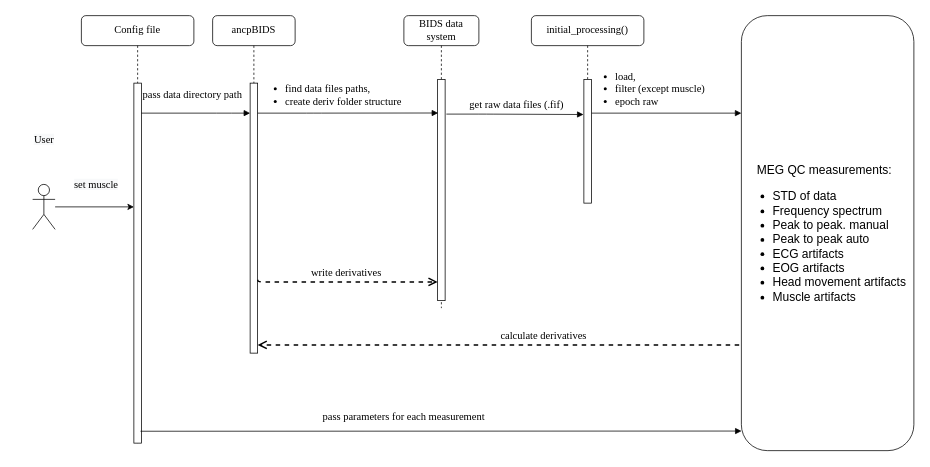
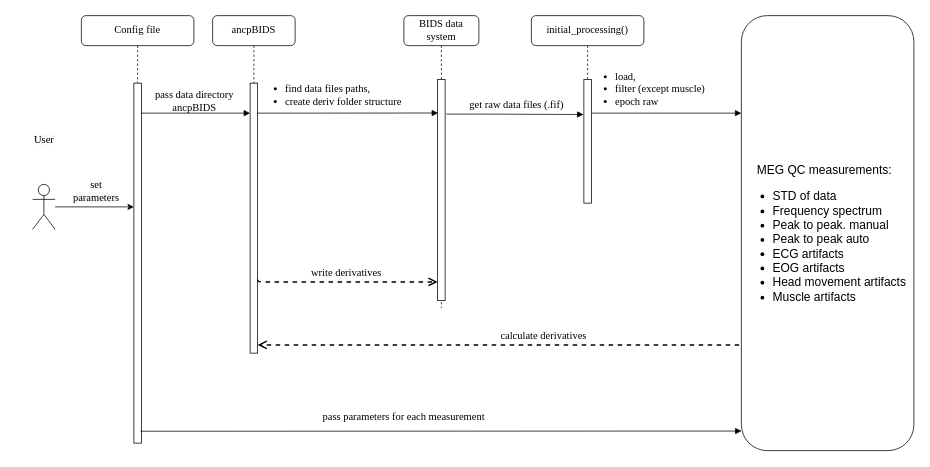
  <mxCell id="0" />
  <mxCell id="1" parent="0" />
  <mxCell id="2" value="ancpBIDS" style="shape=umlLifeline;perimeter=lifelinePerimeter;whiteSpace=wrap;html=1;container=1;collapsible=0;recursiveResize=0;outlineConnect=0;rounded=1;shadow=0;comic=0;labelBackgroundColor=none;strokeWidth=1;fontFamily=Verdana;fontSize=14;align=center;" parent="1" vertex="1"><mxGeometry x="283" y="20" width="110" height="450" as="geometry" /></mxCell>
  <mxCell id="3" value="" style="html=1;points=[];perimeter=orthogonalPerimeter;rounded=0;shadow=0;comic=0;labelBackgroundColor=none;strokeWidth=1;fontFamily=Verdana;fontSize=14;align=center;" parent="2" vertex="1"><mxGeometry x="50" y="90" width="10" height="360" as="geometry" /></mxCell>
  <mxCell id="4" value="BIDS data system" style="shape=umlLifeline;perimeter=lifelinePerimeter;whiteSpace=wrap;html=1;container=1;collapsible=0;recursiveResize=0;outlineConnect=0;rounded=1;shadow=0;comic=0;labelBackgroundColor=none;strokeWidth=1;fontFamily=Verdana;fontSize=14;align=center;" parent="1" vertex="1"><mxGeometry x="538" y="20" width="100" height="390" as="geometry" /></mxCell>
  <mxCell id="5" value="" style="html=1;points=[];perimeter=orthogonalPerimeter;rounded=0;shadow=0;comic=0;labelBackgroundColor=none;strokeWidth=1;fontFamily=Verdana;fontSize=14;align=center;" parent="4" vertex="1"><mxGeometry x="45" y="85" width="10" height="295" as="geometry" /></mxCell>
  <mxCell id="6" value="Config file" style="shape=umlLifeline;perimeter=lifelinePerimeter;whiteSpace=wrap;html=1;container=1;collapsible=0;recursiveResize=0;outlineConnect=0;rounded=1;shadow=0;comic=0;labelBackgroundColor=none;strokeWidth=1;fontFamily=Verdana;fontSize=14;align=center;" parent="1" vertex="1"><mxGeometry x="108" y="20" width="150" height="570" as="geometry" /></mxCell>
  <mxCell id="7" value="" style="html=1;points=[];perimeter=orthogonalPerimeter;rounded=0;shadow=0;comic=0;labelBackgroundColor=none;strokeWidth=1;fontFamily=Verdana;fontSize=14;align=center;" parent="6" vertex="1"><mxGeometry x="70" y="90" width="10" height="480" as="geometry" /></mxCell>
- <mxCell id="8" value="&lt;div style=&quot;text-align: center; font-size: 14px;&quot;&gt;&lt;span style=&quot;background-color: initial; font-size: 14px;&quot;&gt;&lt;font face=&quot;Verdana&quot; style=&quot;font-size: 14px;&quot;&gt;pass data directory path&lt;/font&gt;&lt;/span&gt;&lt;/div&gt;" style="text;whiteSpace=wrap;html=1;fontSize=14;" parent="6" vertex="1"><mxGeometry x="80" y="90" width="140" height="50" as="geometry" /></mxCell>
- <mxCell id="9" value="&lt;span style=&quot;color: rgb(0, 0, 0); font-family: Verdana; font-size: 14px; font-style: normal; font-variant-ligatures: normal; font-variant-caps: normal; font-weight: 400; letter-spacing: normal; orphans: 2; text-indent: 0px; text-transform: none; widows: 2; word-spacing: 0px; -webkit-text-stroke-width: 0px; background-color: rgb(248, 249, 250); text-decoration-thickness: initial; text-decoration-style: initial; text-decoration-color: initial; float: none; display: inline !important;&quot;&gt;set muscle&lt;/span&gt;" style="text;whiteSpace=wrap;html=1;align=center;fontSize=14;" parent="6" vertex="1"><mxGeometry x="-20" y="210" width="80" height="40" as="geometry" /></mxCell>
+ <mxCell id="8" value="&lt;div style=&quot;text-align: center; font-size: 14px;&quot;&gt;&lt;span style=&quot;background-color: initial; font-size: 14px;&quot;&gt;&lt;font face=&quot;Verdana&quot; style=&quot;font-size: 14px;&quot;&gt;pass data directory ancpBIDS&lt;/font&gt;&lt;/span&gt;&lt;/div&gt;" style="text;whiteSpace=wrap;html=1;fontSize=14;" parent="6" vertex="1"><mxGeometry x="80" y="90" width="140" height="50" as="geometry" /></mxCell>
+ <mxCell id="9" value="&lt;span style=&quot;color: rgb(0, 0, 0); font-family: Verdana; font-size: 14px; font-style: normal; font-variant-ligatures: normal; font-variant-caps: normal; font-weight: 400; letter-spacing: normal; orphans: 2; text-indent: 0px; text-transform: none; widows: 2; word-spacing: 0px; -webkit-text-stroke-width: 0px; background-color: rgb(248, 249, 250); text-decoration-thickness: initial; text-decoration-style: initial; text-decoration-color: initial; float: none; display: inline !important;&quot;&gt;set parameters&lt;/span&gt;" style="text;whiteSpace=wrap;html=1;align=center;fontSize=14;" parent="6" vertex="1"><mxGeometry x="-20" y="210" width="80" height="40" as="geometry" /></mxCell>
  <mxCell id="10" value="calculate derivatives" style="html=1;verticalAlign=bottom;endArrow=open;dashed=1;endSize=8;labelBackgroundColor=none;fontFamily=Verdana;fontSize=14;edgeStyle=elbowEdgeStyle;elbow=vertical;exitX=0.012;exitY=0.954;exitDx=0;exitDy=0;exitPerimeter=0;rounded=0;strokeWidth=2;" parent="1" source="15" target="3" edge="1"><mxGeometry relative="1" as="geometry"><mxPoint x="348" y="440" as="targetPoint" /><Array as="points"><mxPoint x="448" y="459" /></Array><mxPoint x="1053" y="490" as="sourcePoint" /></mxGeometry></mxCell>
  <mxCell id="11" value="" style="html=1;verticalAlign=bottom;endArrow=block;labelBackgroundColor=none;fontFamily=Verdana;fontSize=14;edgeStyle=elbowEdgeStyle;elbow=vertical;" parent="1" source="7" edge="1"><mxGeometry relative="1" as="geometry"><mxPoint x="398" y="130" as="sourcePoint" /><mxPoint x="333" y="150" as="targetPoint" /><Array as="points"><mxPoint x="298" y="150" /></Array></mxGeometry></mxCell>
  <mxCell id="12" value="&lt;ul style=&quot;font-size: 14px;&quot;&gt;&lt;li style=&quot;font-size: 14px;&quot;&gt;&lt;span style=&quot;background-color: initial; font-size: 14px;&quot;&gt;find data files paths,&lt;/span&gt;&lt;/li&gt;&lt;li style=&quot;font-size: 14px;&quot;&gt;&lt;span style=&quot;background-color: initial; font-size: 14px;&quot;&gt;create deriv folder structure&lt;/span&gt;&lt;/li&gt;&lt;/ul&gt;" style="html=1;verticalAlign=bottom;endArrow=block;labelBackgroundColor=none;fontFamily=Verdana;fontSize=14;edgeStyle=elbowEdgeStyle;elbow=horizontal;align=left;entryX=0.069;entryY=0.152;entryDx=0;entryDy=0;entryPerimeter=0;" parent="1" source="3" target="5" edge="1"><mxGeometry x="-1" y="-11" relative="1" as="geometry"><mxPoint x="548" y="140" as="sourcePoint" /><mxPoint x="578" y="150" as="targetPoint" /><Array as="points"><mxPoint x="418" y="150" /></Array><mxPoint x="-5" y="-1" as="offset" /></mxGeometry></mxCell>
  <mxCell id="13" value="" style="shape=umlActor;verticalLabelPosition=bottom;verticalAlign=top;html=1;outlineConnect=0;fontSize=14;" parent="1" vertex="1"><mxGeometry x="43" y="245" width="30" height="60" as="geometry" /></mxCell>
  <mxCell id="14" value="" style="endArrow=classic;html=1;rounded=0;fontSize=14;" parent="1" source="13" edge="1"><mxGeometry width="50" height="50" relative="1" as="geometry"><mxPoint x="638" y="320" as="sourcePoint" /><mxPoint x="178" y="275" as="targetPoint" /></mxGeometry></mxCell>
  <mxCell id="15" value="&lt;p style=&quot;line-height: 1.2; font-size: 16px;&quot;&gt;&lt;/p&gt;&lt;div style=&quot;text-align: center; font-size: 16px;&quot;&gt;&lt;span style=&quot;background-color: initial; font-size: 16px;&quot;&gt;&lt;font style=&quot;font-size: 16px;&quot;&gt;MEG QC measurements:&lt;/font&gt;&lt;/span&gt;&lt;/div&gt;&lt;ul style=&quot;font-size: 16px;&quot;&gt;&lt;li style=&quot;font-size: 16px;&quot;&gt;STD of data&lt;/li&gt;&lt;li style=&quot;font-size: 16px;&quot;&gt;&lt;font style=&quot;font-size: 16px;&quot;&gt;Frequency spectrum&lt;/font&gt;&lt;/li&gt;&lt;li style=&quot;font-size: 16px;&quot;&gt;&lt;font style=&quot;font-size: 16px;&quot;&gt;Peak to peak. manual&lt;/font&gt;&lt;/li&gt;&lt;li style=&quot;font-size: 16px;&quot;&gt;&lt;font style=&quot;font-size: 16px;&quot;&gt;Peak to peak auto&lt;/font&gt;&lt;/li&gt;&lt;li style=&quot;font-size: 16px;&quot;&gt;&lt;font style=&quot;font-size: 16px;&quot;&gt;ECG artifacts&lt;/font&gt;&lt;/li&gt;&lt;li style=&quot;font-size: 16px;&quot;&gt;&lt;font style=&quot;font-size: 16px;&quot;&gt;EOG artifacts&lt;/font&gt;&lt;/li&gt;&lt;li style=&quot;font-size: 16px;&quot;&gt;&lt;font style=&quot;font-size: 16px;&quot;&gt;Head movement artifacts&lt;/font&gt;&lt;/li&gt;&lt;li style=&quot;font-size: 16px;&quot;&gt;&lt;font style=&quot;font-size: 16px;&quot;&gt;Muscle artifacts&lt;/font&gt;&lt;/li&gt;&lt;/ul&gt;&lt;p style=&quot;font-size: 16px;&quot;&gt;&lt;/p&gt;" style="rounded=1;whiteSpace=wrap;html=1;align=left;horizontal=1;verticalAlign=middle;fontSize=16;" parent="1" vertex="1"><mxGeometry x="988" y="20" width="230" height="580" as="geometry" /></mxCell>
  <mxCell id="16" value="&lt;span style=&quot;color: rgb(0, 0, 0); font-family: Verdana; font-size: 14px; font-style: normal; font-variant-ligatures: normal; font-variant-caps: normal; font-weight: 400; letter-spacing: normal; orphans: 2; text-indent: 0px; text-transform: none; widows: 2; word-spacing: 0px; -webkit-text-stroke-width: 0px; background-color: rgb(248, 249, 250); text-decoration-thickness: initial; text-decoration-style: initial; text-decoration-color: initial; float: none; display: inline !important;&quot;&gt;User&lt;/span&gt;" style="text;whiteSpace=wrap;html=1;align=center;fontSize=14;" parent="1" vertex="1"><mxGeometry x="20.5" y="170" width="75" height="30" as="geometry" /></mxCell>
  <mxCell id="17" value="&lt;ul style=&quot;font-size: 14px;&quot;&gt;&lt;li style=&quot;font-size: 14px;&quot;&gt;load,&amp;nbsp;&lt;/li&gt;&lt;li style=&quot;font-size: 14px;&quot;&gt;filter (except muscle)&lt;/li&gt;&lt;li style=&quot;font-size: 14px;&quot;&gt;epoch raw&lt;/li&gt;&lt;/ul&gt;" style="html=1;verticalAlign=bottom;endArrow=block;labelBackgroundColor=none;fontFamily=Verdana;fontSize=14;edgeStyle=elbowEdgeStyle;elbow=vertical;align=left;entryX=0;entryY=0.224;entryDx=0;entryDy=0;entryPerimeter=0;" parent="1" source="19" target="15" edge="1"><mxGeometry x="-1" y="-14" relative="1" as="geometry"><mxPoint x="498" y="170.615" as="sourcePoint" /><mxPoint x="958" y="150" as="targetPoint" /><Array as="points"><mxPoint x="808" y="150" /></Array><mxPoint x="-10" y="-4" as="offset" /></mxGeometry></mxCell>
  <mxCell id="18" value="initial_processing()" style="shape=umlLifeline;perimeter=lifelinePerimeter;whiteSpace=wrap;html=1;container=1;collapsible=0;recursiveResize=0;outlineConnect=0;rounded=1;shadow=0;comic=0;labelBackgroundColor=none;strokeWidth=1;fontFamily=Verdana;fontSize=14;align=center;" parent="1" vertex="1"><mxGeometry x="708" y="20" width="150" height="250" as="geometry" /></mxCell>
  <mxCell id="19" value="" style="html=1;points=[];perimeter=orthogonalPerimeter;rounded=0;shadow=0;comic=0;labelBackgroundColor=none;strokeWidth=1;fontFamily=Verdana;fontSize=14;align=center;" parent="18" vertex="1"><mxGeometry x="70" y="85" width="10" height="165" as="geometry" /></mxCell>
  <mxCell id="20" value="" style="html=1;verticalAlign=bottom;endArrow=block;entryX=0.001;entryY=0.955;labelBackgroundColor=none;fontFamily=Verdana;fontSize=14;strokeColor=#000000;entryDx=0;entryDy=0;exitX=0.887;exitY=0.967;exitDx=0;exitDy=0;exitPerimeter=0;entryPerimeter=0;" parent="1" source="7" target="15" edge="1"><mxGeometry relative="1" as="geometry"><mxPoint x="248" y="190" as="sourcePoint" /><mxPoint x="678" y="190" as="targetPoint" /><Array as="points" /></mxGeometry></mxCell>
  <mxCell id="21" value="&lt;div style=&quot;text-align: center; font-size: 14px;&quot;&gt;&lt;span style=&quot;background-color: initial; font-size: 14px;&quot;&gt;&lt;font face=&quot;Verdana&quot; style=&quot;font-size: 14px;&quot;&gt;pass parameters for each measurement&lt;/font&gt;&lt;/span&gt;&lt;/div&gt;" style="text;whiteSpace=wrap;html=1;fontSize=14;" parent="1" vertex="1"><mxGeometry x="428" y="540" width="310" height="30" as="geometry" /></mxCell>
  <mxCell id="22" value="write derivatives" style="html=1;verticalAlign=bottom;endArrow=open;dashed=1;endSize=8;labelBackgroundColor=none;fontFamily=Verdana;fontSize=14;edgeStyle=elbowEdgeStyle;elbow=vertical;exitX=1.03;exitY=0.728;exitDx=0;exitDy=0;exitPerimeter=0;strokeWidth=2;" parent="1" source="3" target="5" edge="1"><mxGeometry relative="1" as="geometry"><mxPoint x="380.69" y="469.27" as="targetPoint" /><Array as="points"><mxPoint x="428" y="375" /></Array><mxPoint x="791.6" y="439.76" as="sourcePoint" /></mxGeometry></mxCell>
  <mxCell id="23" value="get raw data files (.fif)" style="html=1;verticalAlign=bottom;endArrow=block;labelBackgroundColor=none;fontFamily=Verdana;fontSize=14;edgeStyle=elbowEdgeStyle;elbow=horizontal;entryX=-0.048;entryY=0.284;entryDx=0;entryDy=0;entryPerimeter=0;exitX=1.167;exitY=0.157;exitDx=0;exitDy=0;exitPerimeter=0;" parent="1" source="5" target="19" edge="1"><mxGeometry x="0.027" y="1" relative="1" as="geometry"><mxPoint x="671" y="150" as="sourcePoint" /><mxPoint x="598" y="150" as="targetPoint" /><Array as="points"><mxPoint x="648" y="150" /><mxPoint x="698" y="150" /><mxPoint x="678" y="150" /><mxPoint x="638" y="150" /><mxPoint x="598" y="150" /></Array><mxPoint as="offset" /></mxGeometry></mxCell>
